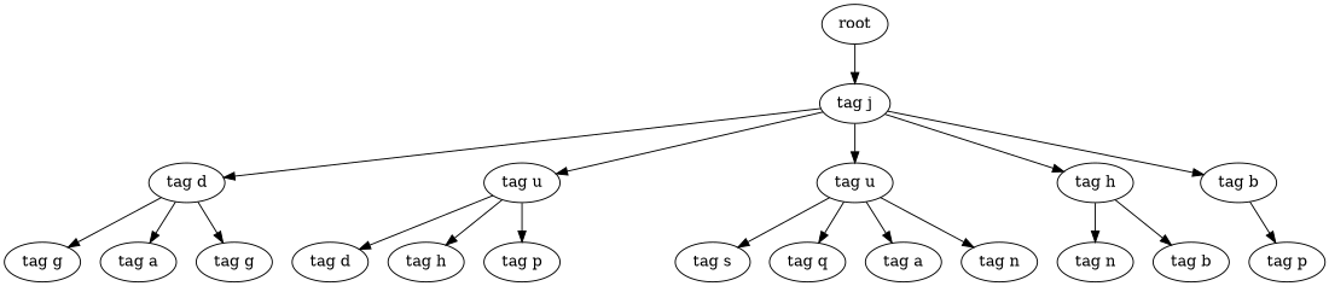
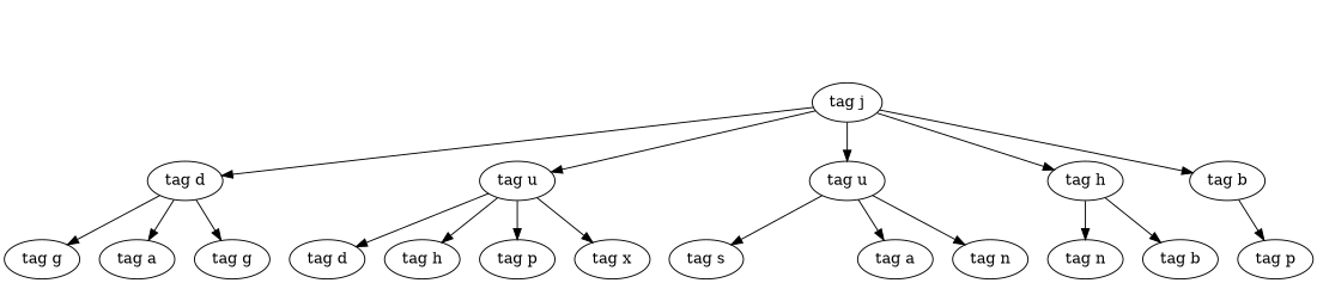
  digraph {
-   n1 [label=root]
    n2 [label="tag j"]
    n3 [label="tag d"]
    n4 [label="tag u"]
    n5 [label="tag u"]
    n6 [label="tag h"]
    n7 [label="tag b"]
    n8 [label="tag g"]
    n9 [label="tag a"]
    n10 [label="tag g"]
    n11 [label="tag d"]
    n12 [label="tag h"]
    n13 [label="tag p"]
+   n14 [label="tag x"]
    n15 [label="tag s"]
-   n16 [label="tag q"]
    n17 [label="tag a"]
    n18 [label="tag n"]
    n19 [label="tag n"]
    n20 [label="tag b"]
    n21 [label="tag p"]
-   n1 -> n2
    n2 -> n3
    n2 -> n4
    n2 -> n5
    n2 -> n6
    n2 -> n7
    n3 -> n8
    n3 -> n9
    n3 -> n10
    n4 -> n11
    n4 -> n12
    n4 -> n13
+   n4 -> n14
    n5 -> n15
-   n5 -> n16
    n5 -> n17
    n5 -> n18
    n6 -> n19
    n6 -> n20
    n7 -> n21
  }
